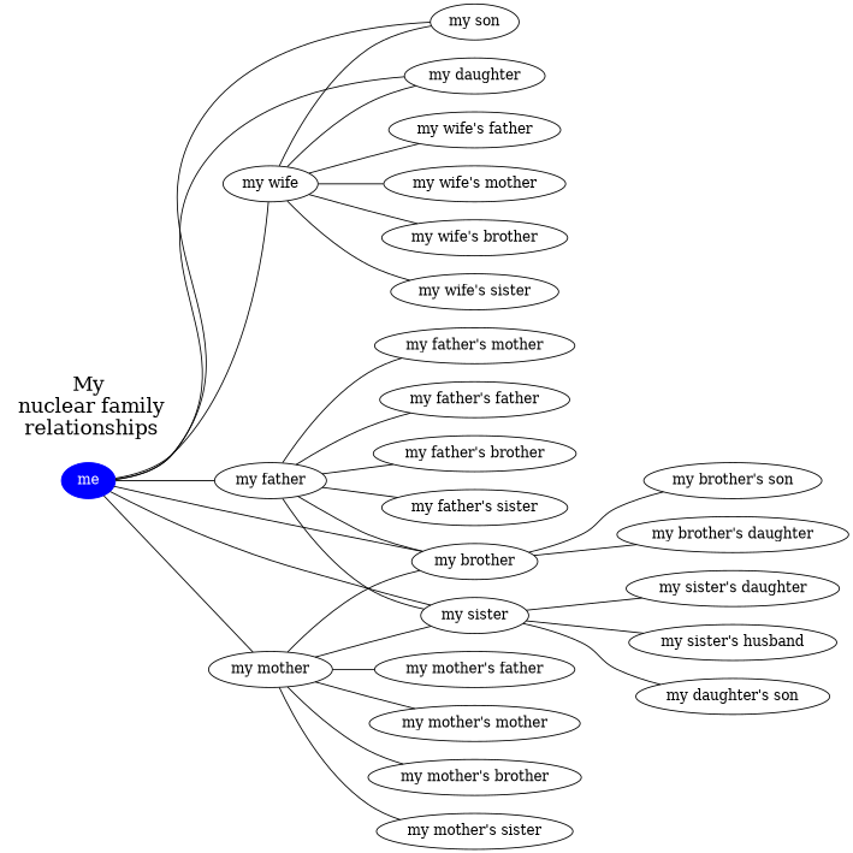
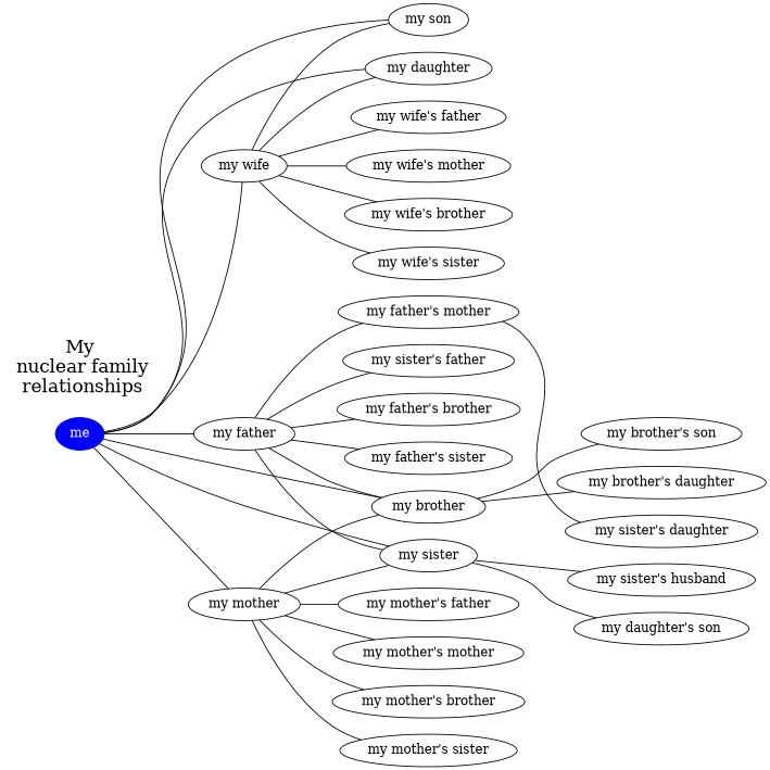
  digraph {
    rankdir=LR
    edge [arrowhead=none]
    me [color=blue fontcolor=white style=filled]
    "my wife"
    "my son"
    "my daughter"
    "my brother"
    "my sister"
    "my father"
    "my mother"
    "my wife's father"
    "my wife's mother"
    "my wife's brother"
    "my wife's sister"
    "my brother's son"
    "my brother's daughter"
    "my sister's husband"
    n16 [label="my daughter's son"]
    "my sister's daughter"
-   "my father's father"
+   "my father's father" [label="my sister's father"]
    "my father's mother"
    "my father's brother"
    "my father's sister"
    "my mother's father"
    "my mother's mother"
    "my mother's brother"
    "my mother's sister"
    "My\n nuclear family\n relationships" [fontsize=20 shape=none]
    me -> "my wife"
    me -> "my son"
    me -> "my daughter"
    me -> "my brother"
    me -> "my sister"
    me -> "my father"
    me -> "my mother"
    "my wife" -> "my son"
    "my wife" -> "my daughter"
    "my wife" -> "my wife's father"
    "my wife" -> "my wife's mother"
    "my wife" -> "my wife's brother"
    "my wife" -> "my wife's sister"
    "my brother" -> "my brother's son"
    "my brother" -> "my brother's daughter"
    "my sister" -> "my sister's husband"
    "my sister" -> n16
-   "my sister" -> "my sister's daughter"
+   "my father's mother" -> "my sister's daughter"
    "my father" -> "my brother"
    "my father" -> "my sister"
    "my father" -> "my father's father"
    "my father" -> "my father's mother"
    "my father" -> "my father's brother"
    "my father" -> "my father's sister"
    "my mother" -> "my brother"
    "my mother" -> "my sister"
    "my mother" -> "my mother's father"
    "my mother" -> "my mother's mother"
    "my mother" -> "my mother's brother"
    "my mother" -> "my mother's sister"
  }
